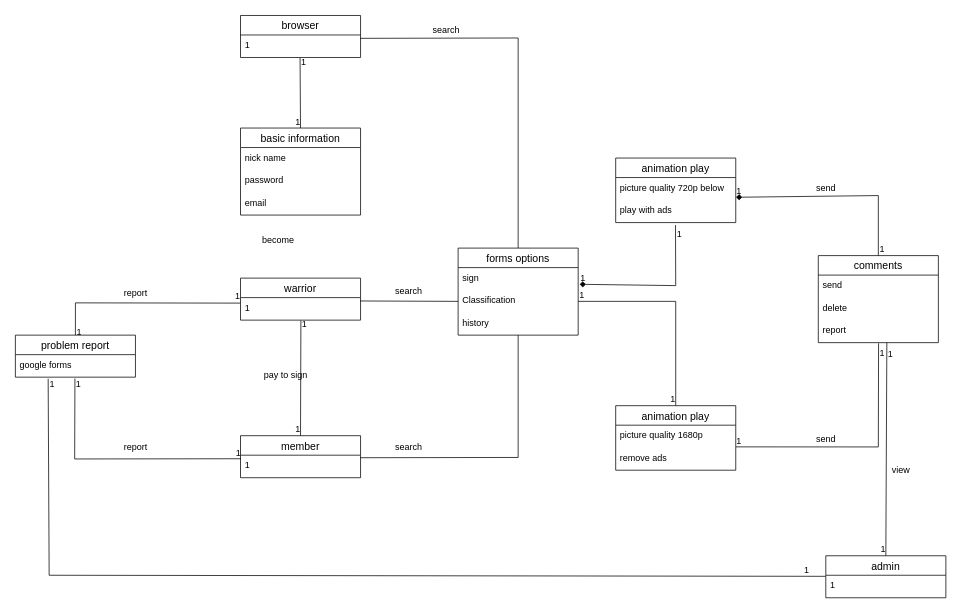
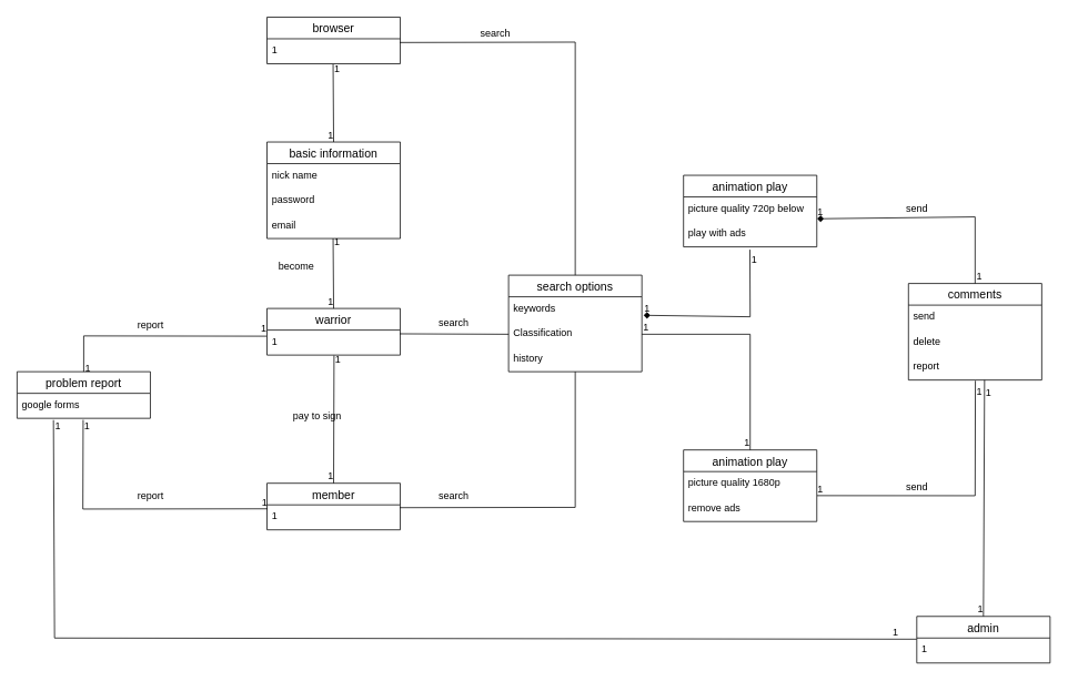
  <mxCell id="0" />
  <mxCell id="1" parent="0" />
  <mxCell id="2" value="warrior" style="swimlane;fontStyle=0;childLayout=stackLayout;horizontal=1;startSize=26;horizontalStack=0;resizeParent=1;resizeParentMax=0;resizeLast=0;collapsible=1;marginBottom=0;align=center;fontSize=14;" vertex="1" parent="1"><mxGeometry x="320" y="370" width="160" height="56" as="geometry" /></mxCell>
  <mxCell id="3" value="1" style="text;strokeColor=none;fillColor=none;spacingLeft=4;spacingRight=4;overflow=hidden;rotatable=0;points=[[0,0.5],[1,0.5]];portConstraint=eastwest;fontSize=12;" vertex="1" parent="2"><mxGeometry y="26" width="160" height="30" as="geometry" /></mxCell>
  <mxCell id="4" value="member" style="swimlane;fontStyle=0;childLayout=stackLayout;horizontal=1;startSize=26;horizontalStack=0;resizeParent=1;resizeParentMax=0;resizeLast=0;collapsible=1;marginBottom=0;align=center;fontSize=14;" vertex="1" parent="1"><mxGeometry x="320" y="580" width="160" height="56" as="geometry" /></mxCell>
  <mxCell id="5" value="1" style="text;strokeColor=none;fillColor=none;spacingLeft=4;spacingRight=4;overflow=hidden;rotatable=0;points=[[0,0.5],[1,0.5]];portConstraint=eastwest;fontSize=12;" vertex="1" parent="4"><mxGeometry y="26" width="160" height="30" as="geometry" /></mxCell>
  <mxCell id="6" value="browser" style="swimlane;fontStyle=0;childLayout=stackLayout;horizontal=1;startSize=26;horizontalStack=0;resizeParent=1;resizeParentMax=0;resizeLast=0;collapsible=1;marginBottom=0;align=center;fontSize=14;" vertex="1" parent="1"><mxGeometry x="320" y="20" width="160" height="56" as="geometry" /></mxCell>
  <mxCell id="7" value="1" style="text;strokeColor=none;fillColor=none;spacingLeft=4;spacingRight=4;overflow=hidden;rotatable=0;points=[[0,0.5],[1,0.5]];portConstraint=eastwest;fontSize=12;" vertex="1" parent="6"><mxGeometry y="26" width="160" height="30" as="geometry" /></mxCell>
  <mxCell id="8" value="" style="endArrow=none;html=1;rounded=0;entryX=0.5;entryY=0;entryDx=0;entryDy=0;exitX=0.496;exitY=1.019;exitDx=0;exitDy=0;exitPerimeter=0;" edge="1" parent="1" source="7" target="25"><mxGeometry relative="1" as="geometry"><mxPoint x="400" y="210" as="sourcePoint" /><mxPoint x="480" y="450" as="targetPoint" /></mxGeometry></mxCell>
  <mxCell id="9" value="1" style="resizable=0;html=1;align=left;verticalAlign=bottom;" connectable="0" vertex="1" parent="8"><mxGeometry x="-1" relative="1" as="geometry"><mxPoint y="13" as="offset" /></mxGeometry></mxCell>
  <mxCell id="10" value="1" style="resizable=0;html=1;align=right;verticalAlign=bottom;" connectable="0" vertex="1" parent="8"><mxGeometry x="1" relative="1" as="geometry" /></mxCell>
  <mxCell id="11" value="" style="endArrow=none;html=1;rounded=0;entryX=0.5;entryY=0;entryDx=0;entryDy=0;exitX=0.503;exitY=1.019;exitDx=0;exitDy=0;exitPerimeter=0;" edge="1" parent="1" source="3" target="4"><mxGeometry relative="1" as="geometry"><mxPoint x="510" y="470" as="sourcePoint" /><mxPoint x="400.14" y="579.43" as="targetPoint" /></mxGeometry></mxCell>
  <mxCell id="12" value="1" style="resizable=0;html=1;align=left;verticalAlign=bottom;" connectable="0" vertex="1" parent="11"><mxGeometry x="-1" relative="1" as="geometry"><mxPoint y="13" as="offset" /></mxGeometry></mxCell>
  <mxCell id="13" value="1" style="resizable=0;html=1;align=right;verticalAlign=bottom;" connectable="0" vertex="1" parent="11"><mxGeometry x="1" relative="1" as="geometry" /></mxCell>
  <mxCell id="14" value="pay to sign" style="text;html=1;align=center;verticalAlign=middle;resizable=0;points=[];autosize=1;strokeColor=none;fillColor=none;" vertex="1" parent="1"><mxGeometry x="345" y="490" width="70" height="20" as="geometry" /></mxCell>
- <mxCell id="15" value="forms options" style="swimlane;fontStyle=0;childLayout=stackLayout;horizontal=1;startSize=26;horizontalStack=0;resizeParent=1;resizeParentMax=0;resizeLast=0;collapsible=1;marginBottom=0;align=center;fontSize=14;" vertex="1" parent="1"><mxGeometry x="610" y="330" width="160" height="116" as="geometry" /></mxCell>
- <mxCell id="16" value="sign" style="text;strokeColor=none;fillColor=none;spacingLeft=4;spacingRight=4;overflow=hidden;rotatable=0;points=[[0,0.5],[1,0.5]];portConstraint=eastwest;fontSize=12;" vertex="1" parent="15"><mxGeometry y="26" width="160" height="30" as="geometry" /></mxCell>
+ <mxCell id="15" value="search options" style="swimlane;fontStyle=0;childLayout=stackLayout;horizontal=1;startSize=26;horizontalStack=0;resizeParent=1;resizeParentMax=0;resizeLast=0;collapsible=1;marginBottom=0;align=center;fontSize=14;" vertex="1" parent="1"><mxGeometry x="610" y="330" width="160" height="116" as="geometry" /></mxCell>
+ <mxCell id="16" value="keywords" style="text;strokeColor=none;fillColor=none;spacingLeft=4;spacingRight=4;overflow=hidden;rotatable=0;points=[[0,0.5],[1,0.5]];portConstraint=eastwest;fontSize=12;" vertex="1" parent="15"><mxGeometry y="26" width="160" height="30" as="geometry" /></mxCell>
  <mxCell id="17" value="Classification" style="text;strokeColor=none;fillColor=none;spacingLeft=4;spacingRight=4;overflow=hidden;rotatable=0;points=[[0,0.5],[1,0.5]];portConstraint=eastwest;fontSize=12;" vertex="1" parent="15"><mxGeometry y="56" width="160" height="30" as="geometry" /></mxCell>
  <mxCell id="18" value="history" style="text;strokeColor=none;fillColor=none;spacingLeft=4;spacingRight=4;overflow=hidden;rotatable=0;points=[[0,0.5],[1,0.5]];portConstraint=eastwest;fontSize=12;" vertex="1" parent="15"><mxGeometry y="86" width="160" height="30" as="geometry" /></mxCell>
  <mxCell id="19" value="" style="endArrow=none;html=1;rounded=0;entryX=0;entryY=0.5;entryDx=0;entryDy=0;exitX=0.996;exitY=0.149;exitDx=0;exitDy=0;exitPerimeter=0;" edge="1" parent="1" source="3" target="17"><mxGeometry width="50" height="50" relative="1" as="geometry"><mxPoint x="450" y="370" as="sourcePoint" /><mxPoint x="500" y="320" as="targetPoint" /></mxGeometry></mxCell>
  <mxCell id="20" value="" style="endArrow=none;html=1;rounded=0;exitX=0.996;exitY=0.149;exitDx=0;exitDy=0;exitPerimeter=0;entryX=0.5;entryY=0;entryDx=0;entryDy=0;" edge="1" parent="1" source="7" target="15"><mxGeometry width="50" height="50" relative="1" as="geometry"><mxPoint x="600" y="190" as="sourcePoint" /><mxPoint x="650" y="140" as="targetPoint" /><Array as="points"><mxPoint x="690" y="50" /></Array></mxGeometry></mxCell>
  <mxCell id="21" value="" style="endArrow=none;html=1;rounded=0;exitX=0.996;exitY=0.112;exitDx=0;exitDy=0;exitPerimeter=0;" edge="1" parent="1" source="5" target="18"><mxGeometry width="50" height="50" relative="1" as="geometry"><mxPoint x="620" y="610" as="sourcePoint" /><mxPoint x="700" y="510" as="targetPoint" /><Array as="points"><mxPoint x="690" y="609" /></Array></mxGeometry></mxCell>
  <mxCell id="22" value="search" style="text;html=1;align=center;verticalAlign=middle;resizable=0;points=[];autosize=1;strokeColor=none;fillColor=none;" vertex="1" parent="1"><mxGeometry x="519" y="378" width="50" height="20" as="geometry" /></mxCell>
  <mxCell id="23" value="search" style="text;html=1;align=center;verticalAlign=middle;resizable=0;points=[];autosize=1;strokeColor=none;fillColor=none;" vertex="1" parent="1"><mxGeometry x="569" y="30" width="50" height="20" as="geometry" /></mxCell>
  <mxCell id="24" value="search" style="text;html=1;align=center;verticalAlign=middle;resizable=0;points=[];autosize=1;strokeColor=none;fillColor=none;" vertex="1" parent="1"><mxGeometry x="519" y="584.5" width="50" height="20" as="geometry" /></mxCell>
  <mxCell id="25" value="basic information" style="swimlane;fontStyle=0;childLayout=stackLayout;horizontal=1;startSize=26;horizontalStack=0;resizeParent=1;resizeParentMax=0;resizeLast=0;collapsible=1;marginBottom=0;align=center;fontSize=14;" vertex="1" parent="1"><mxGeometry x="320" y="170" width="160" height="116" as="geometry" /></mxCell>
  <mxCell id="26" value="nick name" style="text;strokeColor=none;fillColor=none;spacingLeft=4;spacingRight=4;overflow=hidden;rotatable=0;points=[[0,0.5],[1,0.5]];portConstraint=eastwest;fontSize=12;" vertex="1" parent="25"><mxGeometry y="26" width="160" height="30" as="geometry" /></mxCell>
  <mxCell id="27" value="password" style="text;strokeColor=none;fillColor=none;spacingLeft=4;spacingRight=4;overflow=hidden;rotatable=0;points=[[0,0.5],[1,0.5]];portConstraint=eastwest;fontSize=12;" vertex="1" parent="25"><mxGeometry y="56" width="160" height="30" as="geometry" /></mxCell>
  <mxCell id="28" value="email" style="text;strokeColor=none;fillColor=none;spacingLeft=4;spacingRight=4;overflow=hidden;rotatable=0;points=[[0,0.5],[1,0.5]];portConstraint=eastwest;fontSize=12;" vertex="1" parent="25"><mxGeometry y="86" width="160" height="30" as="geometry" /></mxCell>
- <mxCell id="32" value="become" style="text;html=1;align=center;verticalAlign=middle;resizable=0;points=[];autosize=1;strokeColor=none;fillColor=none;" vertex="1" parent="1"><mxGeometry x="340" y="310" width="60" height="20" as="geometry" /></mxCell>
+ <mxCell id="29" value="" style="endArrow=none;html=1;rounded=0;entryX=0.5;entryY=0;entryDx=0;entryDy=0;exitX=0.496;exitY=1;exitDx=0;exitDy=0;exitPerimeter=0;" edge="1" parent="1" source="28" target="2"><mxGeometry relative="1" as="geometry"><mxPoint x="409.36" y="86.57" as="sourcePoint" /><mxPoint x="410" y="180" as="targetPoint" /></mxGeometry></mxCell>
+ <mxCell id="30" value="1" style="resizable=0;html=1;align=left;verticalAlign=bottom;" connectable="0" vertex="1" parent="29"><mxGeometry x="-1" relative="1" as="geometry"><mxPoint y="13" as="offset" /></mxGeometry></mxCell>
+ <mxCell id="31" value="1" style="resizable=0;html=1;align=right;verticalAlign=bottom;" connectable="0" vertex="1" parent="29"><mxGeometry x="1" relative="1" as="geometry" /></mxCell>
+ <mxCell id="32" value="become" style="text;html=1;align=center;verticalAlign=middle;resizable=0;points=[];autosize=1;strokeColor=none;fillColor=none;" vertex="1" parent="1"><mxGeometry x="325" y="310" width="60" height="20" as="geometry" /></mxCell>
  <mxCell id="33" value="animation play" style="swimlane;fontStyle=0;childLayout=stackLayout;horizontal=1;startSize=26;horizontalStack=0;resizeParent=1;resizeParentMax=0;resizeLast=0;collapsible=1;marginBottom=0;align=center;fontSize=14;" vertex="1" parent="1"><mxGeometry x="820" y="540" width="160" height="86" as="geometry" /></mxCell>
  <mxCell id="34" value="picture quality 1680p" style="text;strokeColor=none;fillColor=none;spacingLeft=4;spacingRight=4;overflow=hidden;rotatable=0;points=[[0,0.5],[1,0.5]];portConstraint=eastwest;fontSize=12;" vertex="1" parent="33"><mxGeometry y="26" width="160" height="30" as="geometry" /></mxCell>
  <mxCell id="35" value="remove ads" style="text;strokeColor=none;fillColor=none;spacingLeft=4;spacingRight=4;overflow=hidden;rotatable=0;points=[[0,0.5],[1,0.5]];portConstraint=eastwest;fontSize=12;" vertex="1" parent="33"><mxGeometry y="56" width="160" height="30" as="geometry" /></mxCell>
  <mxCell id="36" value="problem report" style="swimlane;fontStyle=0;childLayout=stackLayout;horizontal=1;startSize=26;horizontalStack=0;resizeParent=1;resizeParentMax=0;resizeLast=0;collapsible=1;marginBottom=0;align=center;fontSize=14;" vertex="1" parent="1"><mxGeometry x="20" y="446" width="160" height="56" as="geometry" /></mxCell>
  <mxCell id="37" value="google forms" style="text;strokeColor=none;fillColor=none;spacingLeft=4;spacingRight=4;overflow=hidden;rotatable=0;points=[[0,0.5],[1,0.5]];portConstraint=eastwest;fontSize=12;" vertex="1" parent="36"><mxGeometry y="26" width="160" height="30" as="geometry" /></mxCell>
  <mxCell id="38" value="" style="endArrow=none;html=1;rounded=0;entryX=0.004;entryY=0.157;entryDx=0;entryDy=0;entryPerimeter=0;exitX=0.496;exitY=1.061;exitDx=0;exitDy=0;exitPerimeter=0;" edge="1" parent="1" source="37" target="5"><mxGeometry relative="1" as="geometry"><mxPoint x="60" y="604.5" as="sourcePoint" /><mxPoint x="220" y="604.5" as="targetPoint" /><Array as="points"><mxPoint x="99" y="611" /></Array></mxGeometry></mxCell>
  <mxCell id="39" value="1" style="resizable=0;html=1;align=left;verticalAlign=bottom;" connectable="0" vertex="1" parent="38"><mxGeometry x="-1" relative="1" as="geometry"><mxPoint y="16" as="offset" /></mxGeometry></mxCell>
  <mxCell id="40" value="1" style="resizable=0;html=1;align=right;verticalAlign=bottom;" connectable="0" vertex="1" parent="38"><mxGeometry x="1" relative="1" as="geometry" /></mxCell>
  <mxCell id="41" value="" style="endArrow=none;html=1;rounded=0;entryX=-0.003;entryY=0.244;entryDx=0;entryDy=0;entryPerimeter=0;exitX=0.5;exitY=0;exitDx=0;exitDy=0;" edge="1" parent="1" source="36" target="3"><mxGeometry relative="1" as="geometry"><mxPoint x="109.36" y="513.83" as="sourcePoint" /><mxPoint x="330.64" y="620.71" as="targetPoint" /><Array as="points"><mxPoint x="100" y="403" /></Array></mxGeometry></mxCell>
  <mxCell id="42" value="1" style="resizable=0;html=1;align=left;verticalAlign=bottom;" connectable="0" vertex="1" parent="41"><mxGeometry x="-1" relative="1" as="geometry"><mxPoint y="4" as="offset" /></mxGeometry></mxCell>
  <mxCell id="43" value="1" style="resizable=0;html=1;align=right;verticalAlign=bottom;" connectable="0" vertex="1" parent="41"><mxGeometry x="1" relative="1" as="geometry" /></mxCell>
  <mxCell id="44" value="report" style="text;html=1;align=center;verticalAlign=middle;resizable=0;points=[];autosize=1;strokeColor=none;fillColor=none;" vertex="1" parent="1"><mxGeometry x="155" y="380" width="50" height="20" as="geometry" /></mxCell>
  <mxCell id="45" value="report" style="text;html=1;align=center;verticalAlign=middle;resizable=0;points=[];autosize=1;strokeColor=none;fillColor=none;" vertex="1" parent="1"><mxGeometry x="155" y="585" width="50" height="20" as="geometry" /></mxCell>
  <mxCell id="46" value="" style="endArrow=none;html=1;rounded=0;exitX=1;exitY=0.5;exitDx=0;exitDy=0;entryX=0.5;entryY=0;entryDx=0;entryDy=0;" edge="1" parent="1" source="17" target="33"><mxGeometry relative="1" as="geometry"><mxPoint x="910" y="360" as="sourcePoint" /><mxPoint x="1070" y="360" as="targetPoint" /><Array as="points"><mxPoint x="900" y="401" /></Array></mxGeometry></mxCell>
  <mxCell id="47" value="1" style="resizable=0;html=1;align=left;verticalAlign=bottom;" connectable="0" vertex="1" parent="46"><mxGeometry x="-1" relative="1" as="geometry" /></mxCell>
  <mxCell id="48" value="1" style="resizable=0;html=1;align=right;verticalAlign=bottom;" connectable="0" vertex="1" parent="46"><mxGeometry x="1" relative="1" as="geometry" /></mxCell>
  <mxCell id="49" value="animation play" style="swimlane;fontStyle=0;childLayout=stackLayout;horizontal=1;startSize=26;horizontalStack=0;resizeParent=1;resizeParentMax=0;resizeLast=0;collapsible=1;marginBottom=0;align=center;fontSize=14;" vertex="1" parent="1"><mxGeometry x="820" y="210" width="160" height="86" as="geometry" /></mxCell>
  <mxCell id="50" value="picture quality 720p below" style="text;strokeColor=none;fillColor=none;spacingLeft=4;spacingRight=4;overflow=hidden;rotatable=0;points=[[0,0.5],[1,0.5]];portConstraint=eastwest;fontSize=12;" vertex="1" parent="49"><mxGeometry y="26" width="160" height="30" as="geometry" /></mxCell>
  <mxCell id="51" value="play with ads" style="text;strokeColor=none;fillColor=none;spacingLeft=4;spacingRight=4;overflow=hidden;rotatable=0;points=[[0,0.5],[1,0.5]];portConstraint=eastwest;fontSize=12;" vertex="1" parent="49"><mxGeometry y="56" width="160" height="30" as="geometry" /></mxCell>
  <mxCell id="52" value="" style="endArrow=diamond;html=1;rounded=0;exitX=0.498;exitY=1.112;exitDx=0;exitDy=0;entryX=1.012;entryY=0.741;entryDx=0;entryDy=0;exitPerimeter=0;entryPerimeter=0;" edge="1" parent="1" source="51" target="16"><mxGeometry relative="1" as="geometry"><mxPoint x="1030" y="340" as="sourcePoint" /><mxPoint x="1160" y="479" as="targetPoint" /><Array as="points"><mxPoint x="900" y="380" /></Array></mxGeometry></mxCell>
  <mxCell id="53" value="1" style="resizable=0;html=1;align=left;verticalAlign=bottom;" connectable="0" vertex="1" parent="52"><mxGeometry x="-1" relative="1" as="geometry"><mxPoint y="21" as="offset" /></mxGeometry></mxCell>
  <mxCell id="54" value="1" style="resizable=0;html=1;align=right;verticalAlign=bottom;" connectable="0" vertex="1" parent="52"><mxGeometry x="1" relative="1" as="geometry"><mxPoint x="8" as="offset" /></mxGeometry></mxCell>
  <mxCell id="55" value="comments" style="swimlane;fontStyle=0;childLayout=stackLayout;horizontal=1;startSize=26;horizontalStack=0;resizeParent=1;resizeParentMax=0;resizeLast=0;collapsible=1;marginBottom=0;align=center;fontSize=14;" vertex="1" parent="1"><mxGeometry x="1090" y="340" width="160" height="116" as="geometry" /></mxCell>
  <mxCell id="56" value="send" style="text;strokeColor=none;fillColor=none;spacingLeft=4;spacingRight=4;overflow=hidden;rotatable=0;points=[[0,0.5],[1,0.5]];portConstraint=eastwest;fontSize=12;" vertex="1" parent="55"><mxGeometry y="26" width="160" height="30" as="geometry" /></mxCell>
  <mxCell id="57" value="delete" style="text;strokeColor=none;fillColor=none;spacingLeft=4;spacingRight=4;overflow=hidden;rotatable=0;points=[[0,0.5],[1,0.5]];portConstraint=eastwest;fontSize=12;" vertex="1" parent="55"><mxGeometry y="56" width="160" height="30" as="geometry" /></mxCell>
  <mxCell id="58" value="report" style="text;strokeColor=none;fillColor=none;spacingLeft=4;spacingRight=4;overflow=hidden;rotatable=0;points=[[0,0.5],[1,0.5]];portConstraint=eastwest;fontSize=12;" vertex="1" parent="55"><mxGeometry y="86" width="160" height="30" as="geometry" /></mxCell>
  <mxCell id="59" value="" style="endArrow=diamond;html=1;rounded=0;exitX=0.5;exitY=0;exitDx=0;exitDy=0;entryX=1.002;entryY=0.875;entryDx=0;entryDy=0;entryPerimeter=0;" edge="1" parent="1" source="55" target="50"><mxGeometry relative="1" as="geometry"><mxPoint x="1249.68" y="130" as="sourcePoint" /><mxPoint x="1121.92" y="208.87" as="targetPoint" /><Array as="points"><mxPoint x="1170" y="260" /></Array></mxGeometry></mxCell>
  <mxCell id="60" value="1" style="resizable=0;html=1;align=left;verticalAlign=bottom;" connectable="0" vertex="1" parent="59"><mxGeometry x="-1" relative="1" as="geometry"><mxPoint as="offset" /></mxGeometry></mxCell>
  <mxCell id="61" value="1" style="resizable=0;html=1;align=right;verticalAlign=bottom;" connectable="0" vertex="1" parent="59"><mxGeometry x="1" relative="1" as="geometry"><mxPoint x="8" as="offset" /></mxGeometry></mxCell>
  <mxCell id="62" value="" style="endArrow=none;html=1;rounded=0;entryX=1.002;entryY=-0.037;entryDx=0;entryDy=0;entryPerimeter=0;exitX=0.502;exitY=1.029;exitDx=0;exitDy=0;exitPerimeter=0;" edge="1" parent="1" source="58" target="35"><mxGeometry relative="1" as="geometry"><mxPoint x="1110" y="490" as="sourcePoint" /><mxPoint x="1020" y="583.23" as="targetPoint" /><Array as="points"><mxPoint x="1170" y="595" /></Array></mxGeometry></mxCell>
  <mxCell id="63" value="1" style="resizable=0;html=1;align=left;verticalAlign=bottom;" connectable="0" vertex="1" parent="62"><mxGeometry x="-1" relative="1" as="geometry"><mxPoint y="21" as="offset" /></mxGeometry></mxCell>
  <mxCell id="64" value="1" style="resizable=0;html=1;align=right;verticalAlign=bottom;" connectable="0" vertex="1" parent="62"><mxGeometry x="1" relative="1" as="geometry"><mxPoint x="8" as="offset" /></mxGeometry></mxCell>
  <mxCell id="65" value="send" style="text;html=1;align=center;verticalAlign=middle;resizable=0;points=[];autosize=1;strokeColor=none;fillColor=none;" vertex="1" parent="1"><mxGeometry x="1080" y="575" width="40" height="20" as="geometry" /></mxCell>
  <mxCell id="66" value="send" style="text;html=1;align=center;verticalAlign=middle;resizable=0;points=[];autosize=1;strokeColor=none;fillColor=none;" vertex="1" parent="1"><mxGeometry x="1080" y="240" width="40" height="20" as="geometry" /></mxCell>
  <mxCell id="67" value="admin" style="swimlane;fontStyle=0;childLayout=stackLayout;horizontal=1;startSize=26;horizontalStack=0;resizeParent=1;resizeParentMax=0;resizeLast=0;collapsible=1;marginBottom=0;align=center;fontSize=14;" vertex="1" parent="1"><mxGeometry x="1100" y="740" width="160" height="56" as="geometry" /></mxCell>
  <mxCell id="68" value="1" style="text;strokeColor=none;fillColor=none;spacingLeft=4;spacingRight=4;overflow=hidden;rotatable=0;points=[[0,0.5],[1,0.5]];portConstraint=eastwest;fontSize=12;" vertex="1" parent="67"><mxGeometry y="26" width="160" height="30" as="geometry" /></mxCell>
  <mxCell id="69" value="" style="endArrow=none;html=1;rounded=0;exitX=0.571;exitY=0.998;exitDx=0;exitDy=0;exitPerimeter=0;entryX=0.5;entryY=0;entryDx=0;entryDy=0;" edge="1" parent="1" source="58" target="67"><mxGeometry relative="1" as="geometry"><mxPoint x="1290" y="605" as="sourcePoint" /><mxPoint x="1450" y="605" as="targetPoint" /></mxGeometry></mxCell>
  <mxCell id="70" value="1" style="resizable=0;html=1;align=left;verticalAlign=bottom;" connectable="0" vertex="1" parent="69"><mxGeometry x="-1" relative="1" as="geometry"><mxPoint y="24" as="offset" /></mxGeometry></mxCell>
  <mxCell id="71" value="1" style="resizable=0;html=1;align=right;verticalAlign=bottom;" connectable="0" vertex="1" parent="69"><mxGeometry x="1" relative="1" as="geometry" /></mxCell>
- <mxCell id="72" value="view" style="text;html=1;align=center;verticalAlign=middle;resizable=0;points=[];autosize=1;strokeColor=none;fillColor=none;" vertex="1" parent="1"><mxGeometry x="1180" y="616" width="40" height="20" as="geometry" /></mxCell>
  <mxCell id="73" value="" style="endArrow=none;html=1;rounded=0;entryX=-0.001;entryY=0.047;entryDx=0;entryDy=0;entryPerimeter=0;exitX=0.273;exitY=1.069;exitDx=0;exitDy=0;exitPerimeter=0;" edge="1" parent="1" source="37" target="68"><mxGeometry relative="1" as="geometry"><mxPoint x="60.36" y="575" as="sourcePoint" /><mxPoint x="281.64" y="681.88" as="targetPoint" /><Array as="points"><mxPoint x="65" y="766" /></Array></mxGeometry></mxCell>
  <mxCell id="74" value="1" style="resizable=0;html=1;align=left;verticalAlign=bottom;" connectable="0" vertex="1" parent="73"><mxGeometry x="-1" relative="1" as="geometry"><mxPoint y="16" as="offset" /></mxGeometry></mxCell>
  <mxCell id="75" value="1" style="resizable=0;html=1;align=right;verticalAlign=bottom;" connectable="0" vertex="1" parent="73"><mxGeometry x="1" relative="1" as="geometry"><mxPoint x="-22" as="offset" /></mxGeometry></mxCell>
